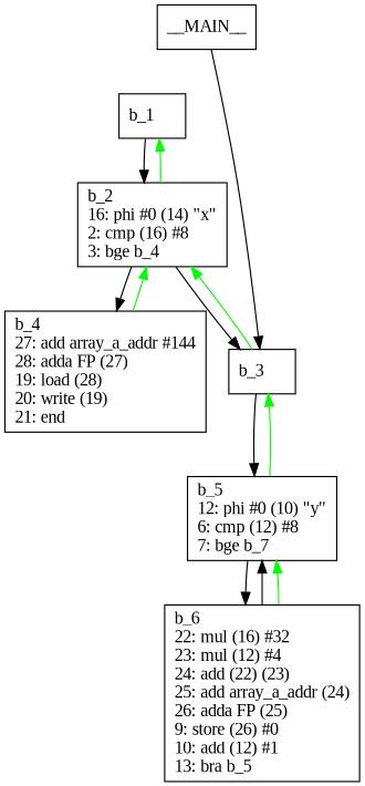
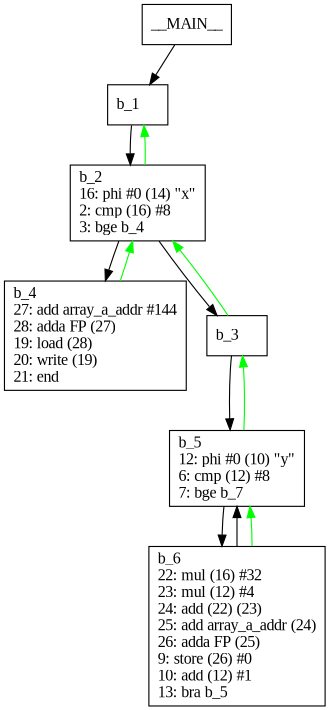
  digraph {
    fontname="Liberation Serif"
    node [fontname="Liberation Serif" shape=box]
    edge [fontname="Liberation Serif"]
    n1 [label="b_1\l"]
    n2 [label="b_2\l16: phi #0 (14) \"x\"\l2: cmp (16) #8\l3: bge b_4\l"]
    __MAIN__
    n4 [label="b_3\l"]
    n5 [label="b_4\l27: add array_a_addr #144\l28: adda FP (27)\l19: load (28)\l20: write (19)\l21: end\l"]
    n6 [label="b_5\l12: phi #0 (10) \"y\"\l6: cmp (12) #8\l7: bge b_7\l"]
    n7 [label="b_6\l22: mul (16) #32\l23: mul (12) #4\l24: add (22) (23)\l25: add array_a_addr (24)\l26: adda FP (25)\l9: store (26) #0\l10: add (12) #1\l13: bra b_5\l"]
    n1 -> n2
    n2 -> n1 [color=green]
    n2 -> n4
    n2 -> n5
-   __MAIN__ -> n4
+   __MAIN__ -> n1
    n4 -> n2 [color=green]
    n4 -> n6
    n5 -> n2 [color=green]
    n6 -> n4 [color=green]
    n6 -> n7
    n7 -> n6
    n7 -> n6 [color=green]
  }
